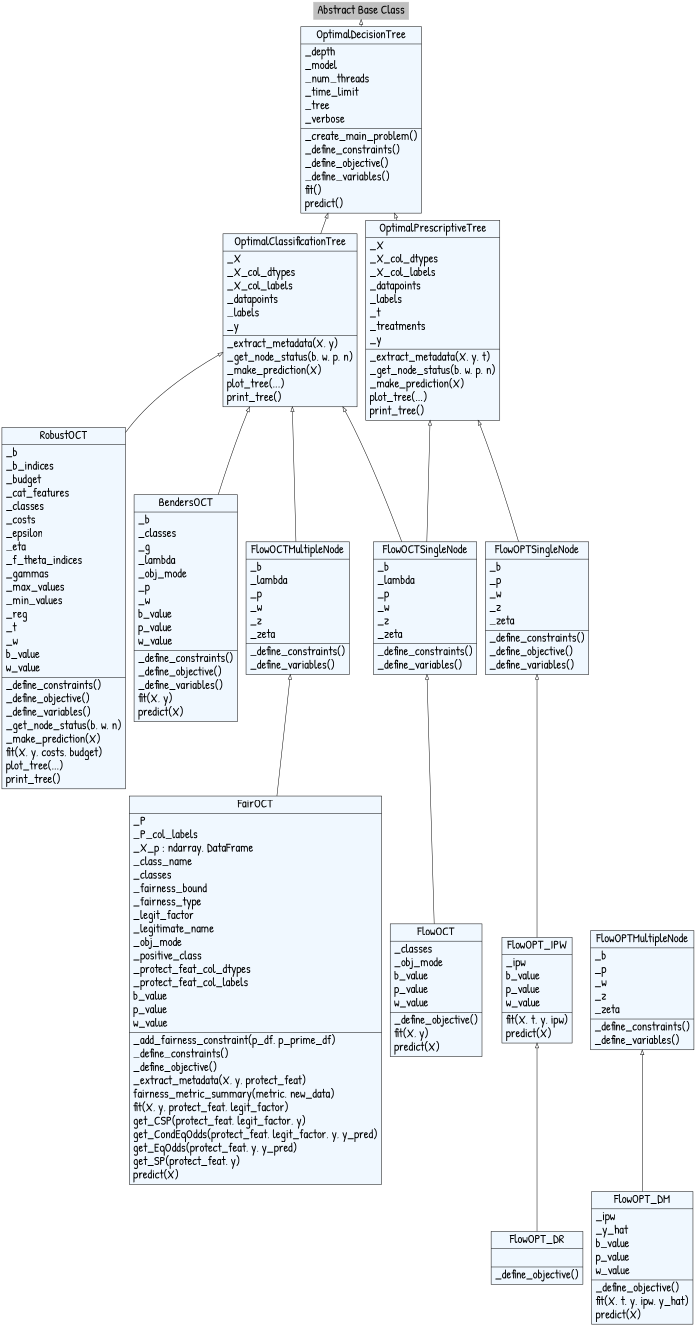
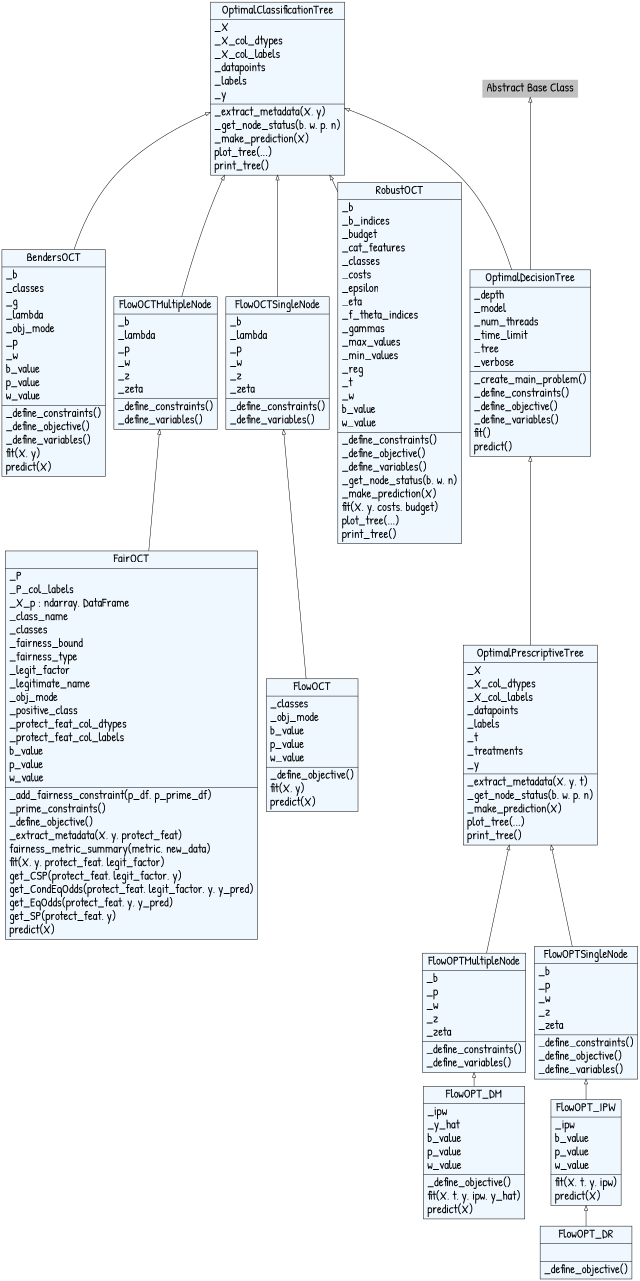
  digraph {
    fontname="Patrick Hand"
    rankdir=BT
    ranksep=0.2
    node [fontcolor=black fontname="Patrick Hand" fontsize=25 shape=record style=filled fillcolor=aliceblue]
    edge [arrowhead=empty arrowtail=none fontname="Patrick Hand"]
    n1 [color=grey label="{Abstract Base Class}" fillcolor=""]
    n2 [label="{BendersOCT|_b\l_classes\l_g\l_lambda\l_obj_mode\l_p\l_w\lb_value\lp_value\lw_value\l|_define_constraints()\l_define_objective()\l_define_variables()\lfit(X, y)\lpredict(X)\l}"]
    n3 [label="{OptimalClassificationTree|_X\l_X_col_dtypes\l_X_col_labels\l_datapoints\l_labels\l_y\l|_extract_metadata(X, y)\l_get_node_status(b, w, p, n)\l_make_prediction(X)\lplot_tree(...)\lprint_tree()\l}"]
    n4 [label="{OptimalDecisionTree|_depth\l_model\l_num_threads\l_time_limit\l_tree\l_verbose\l|_create_main_problem()\l_define_constraints()\l_define_objective()\l_define_variables()\lfit()\lpredict()\l}"]
-   n5 [label="{FairOCT|_P\l_P_col_labels\l_X_p : ndarray, DataFrame\l_class_name\l_classes\l_fairness_bound\l_fairness_type\l_legit_factor\l_legitimate_name\l_obj_mode\l_positive_class\l_protect_feat_col_dtypes\l_protect_feat_col_labels\lb_value\lp_value\lw_value\l|_add_fairness_constraint(p_df, p_prime_df)\l_define_constraints()\l_define_objective()\l_extract_metadata(X, y, protect_feat)\lfairness_metric_summary(metric, new_data)\lfit(X, y, protect_feat, legit_factor)\lget_CSP(protect_feat, legit_factor, y)\lget_CondEqOdds(protect_feat, legit_factor, y, y_pred)\lget_EqOdds(protect_feat, y, y_pred)\lget_SP(protect_feat, y)\lpredict(X)\l}"]
+   n5 [label="{FairOCT|_P\l_P_col_labels\l_X_p : ndarray, DataFrame\l_class_name\l_classes\l_fairness_bound\l_fairness_type\l_legit_factor\l_legitimate_name\l_obj_mode\l_positive_class\l_protect_feat_col_dtypes\l_protect_feat_col_labels\lb_value\lp_value\lw_value\l|_add_fairness_constraint(p_df, p_prime_df)\l_prime_constraints()\l_define_objective()\l_extract_metadata(X, y, protect_feat)\lfairness_metric_summary(metric, new_data)\lfit(X, y, protect_feat, legit_factor)\lget_CSP(protect_feat, legit_factor, y)\lget_CondEqOdds(protect_feat, legit_factor, y, y_pred)\lget_EqOdds(protect_feat, y, y_pred)\lget_SP(protect_feat, y)\lpredict(X)\l}"]
    n6 [label="{FlowOCTMultipleNode|_b\l_lambda\l_p\l_w\l_z\l_zeta\l|_define_constraints()\l_define_variables()\l}"]
    n7 [label="{FlowOCT|_classes\l_obj_mode\lb_value\lp_value\lw_value\l|_define_objective()\lfit(X, y)\lpredict(X)\l}"]
    n8 [label="{FlowOCTSingleNode|_b\l_lambda\l_p\l_w\l_z\l_zeta\l|_define_constraints()\l_define_variables()\l}"]
    n9 [label="{FlowOPTMultipleNode|_b\l_p\l_w\l_z\l_zeta\l|_define_constraints()\l_define_variables()\l}"]
    n10 [label="{OptimalPrescriptiveTree|_X\l_X_col_dtypes\l_X_col_labels\l_datapoints\l_labels\l_t\l_treatments\l_y\l|_extract_metadata(X, y, t)\l_get_node_status(b, w, p, n)\l_make_prediction(X)\lplot_tree(...)\lprint_tree()\l}"]
    n11 [label="{FlowOPTSingleNode|_b\l_p\l_w\l_z\l_zeta\l|_define_constraints()\l_define_objective()\l_define_variables()\l}"]
    n12 [label="{FlowOPT_DM|_ipw\l_y_hat\lb_value\lp_value\lw_value\l|_define_objective()\lfit(X, t, y, ipw, y_hat)\lpredict(X)\l}"]
    n13 [label="{FlowOPT_DR|\l|_define_objective()\l}"]
    n14 [label="{FlowOPT_IPW|_ipw\lb_value\lp_value\lw_value\l|fit(X, t, y, ipw)\lpredict(X)\l}"]
    n15 [label="{RobustOCT|_b\l_b_indices\l_budget\l_cat_features\l_classes\l_costs\l_epsilon\l_eta\l_f_theta_indices\l_gammas\l_max_values\l_min_values\l_reg\l_t\l_w\lb_value\lw_value\l|_define_constraints()\l_define_objective()\l_define_variables()\l_get_node_status(b, w, n)\l_make_prediction(X)\lfit(X, y, costs, budget)\lplot_tree(...)\lprint_tree()\l}"]
    n2 -> n3
-   n3 -> n4
+   n4 -> n3
    n4 -> n1
    n5 -> n6
    n6 -> n3
    n7 -> n8
    n8 -> n3
-   n8 -> n10
+   n9 -> n10
    n10 -> n4
    n11 -> n10
    n12 -> n9
    n13 -> n14
    n14 -> n11
    n15 -> n3
  }
